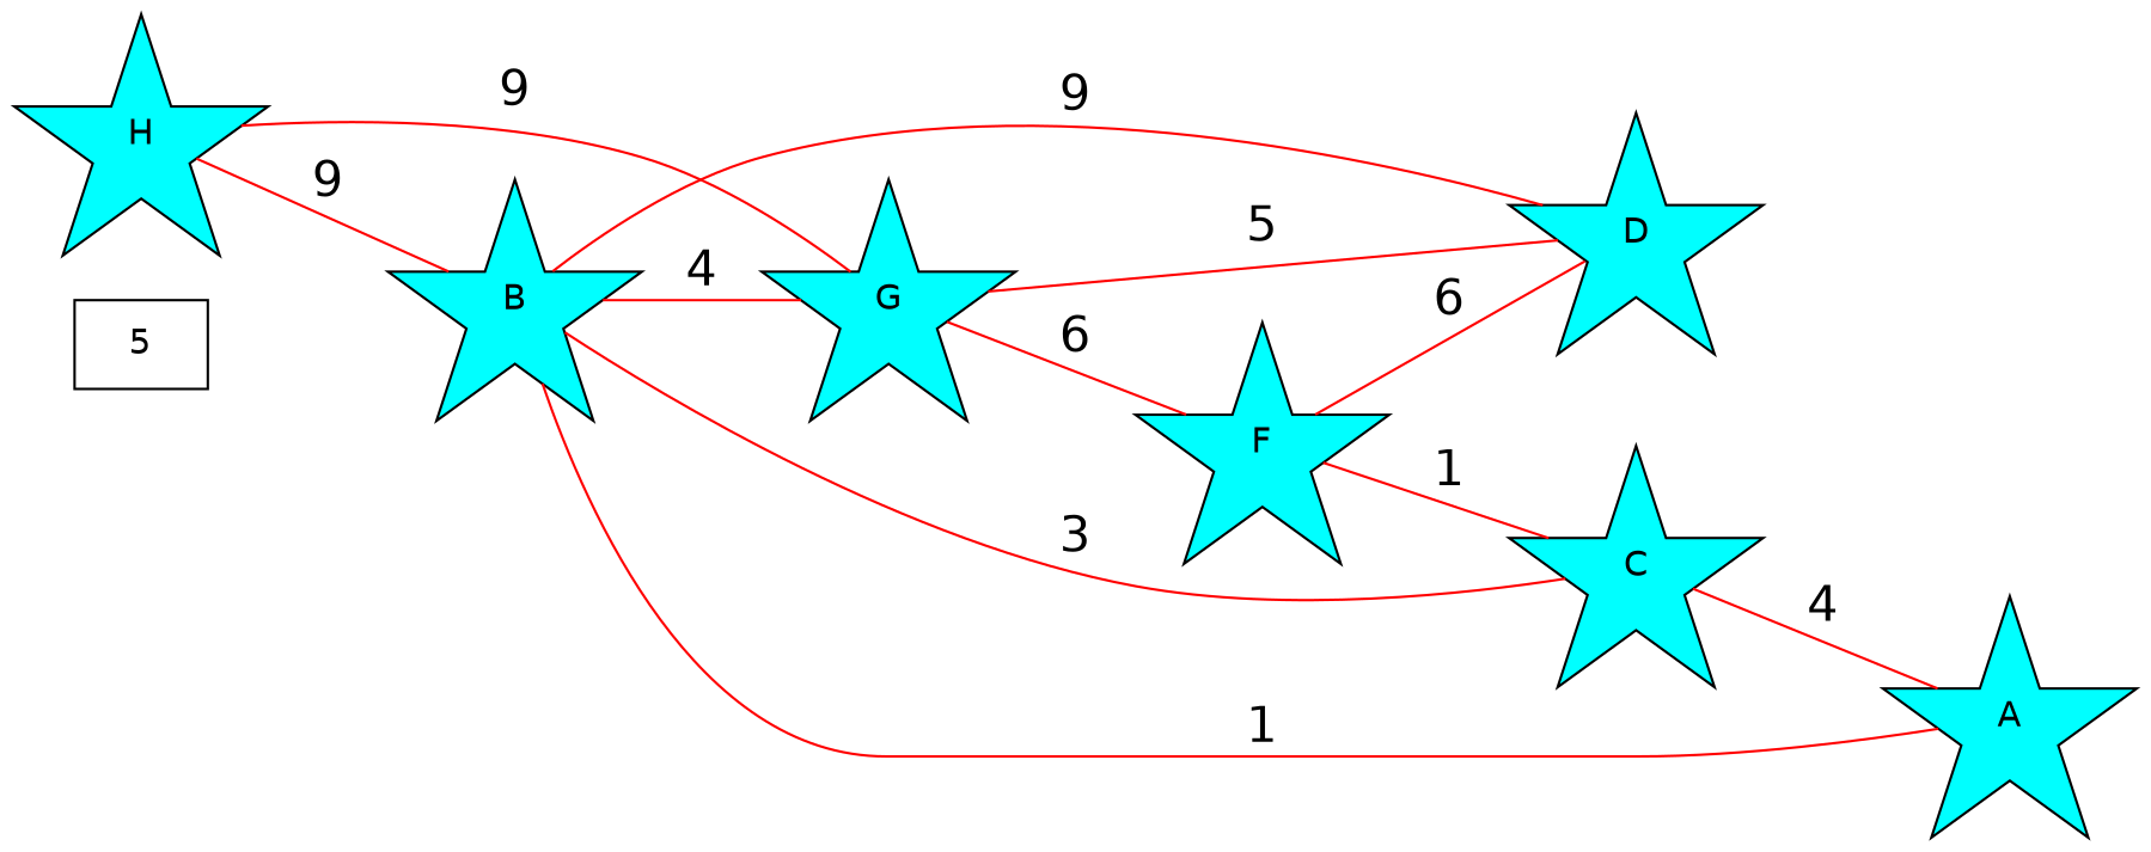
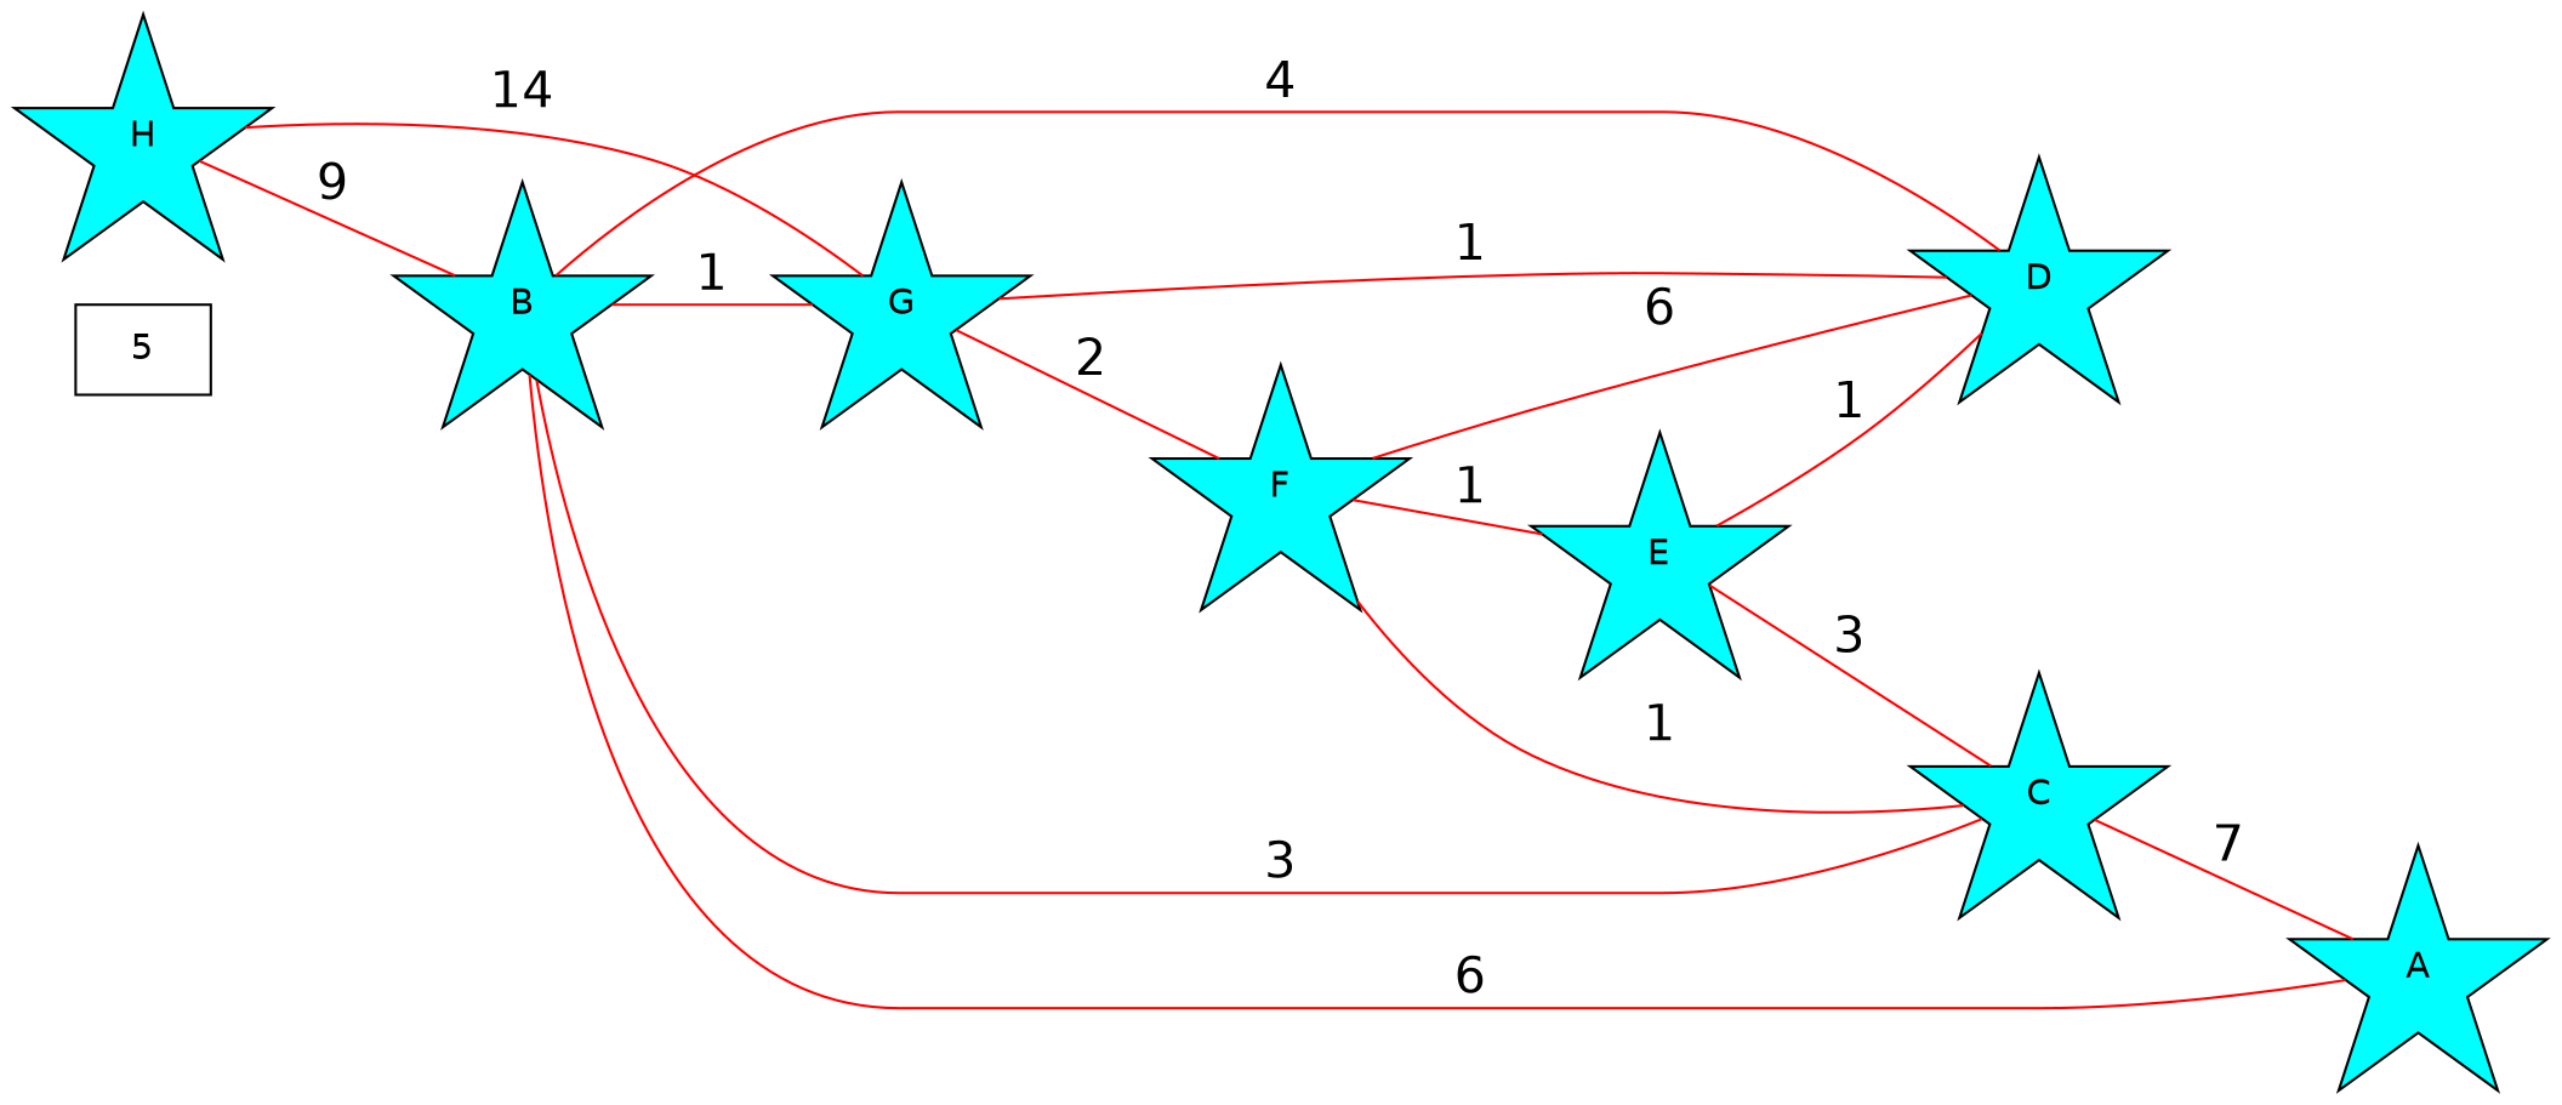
  graph {
    fontname="DejaVu Sans"
    rankdir=LR
    node [fontname="DejaVu Sans" shape=star fillcolor=aqua style=filled]
    edge [color=red fontname="DejaVu Sans" fontsize="20pt"]
    n1 [label=5 shape=box fillcolor="" style=""]
    H
    B
    G
    D
    A
    F
+   E
    C
    H -- B [label=9]
-   H -- G [label=9]
-   B -- G [label=4]
-   B -- D [label=9]
-   B -- A [label=1]
-   G -- D [label=5]
-   G -- F [label=6]
+   H -- G [label=14]
+   B -- G [label=1]
+   B -- D [label=4]
+   B -- A [label=6]
+   G -- D [label=1]
+   G -- F [label=2]
    F -- D [label=6]
+   F -- E [label=1]
    F -- C [label=1]
+   E -- D [label=1]
+   E -- C [label=3]
    C -- B [label=3]
-   C -- A [label=4]
+   C -- A [label=7]
  }
